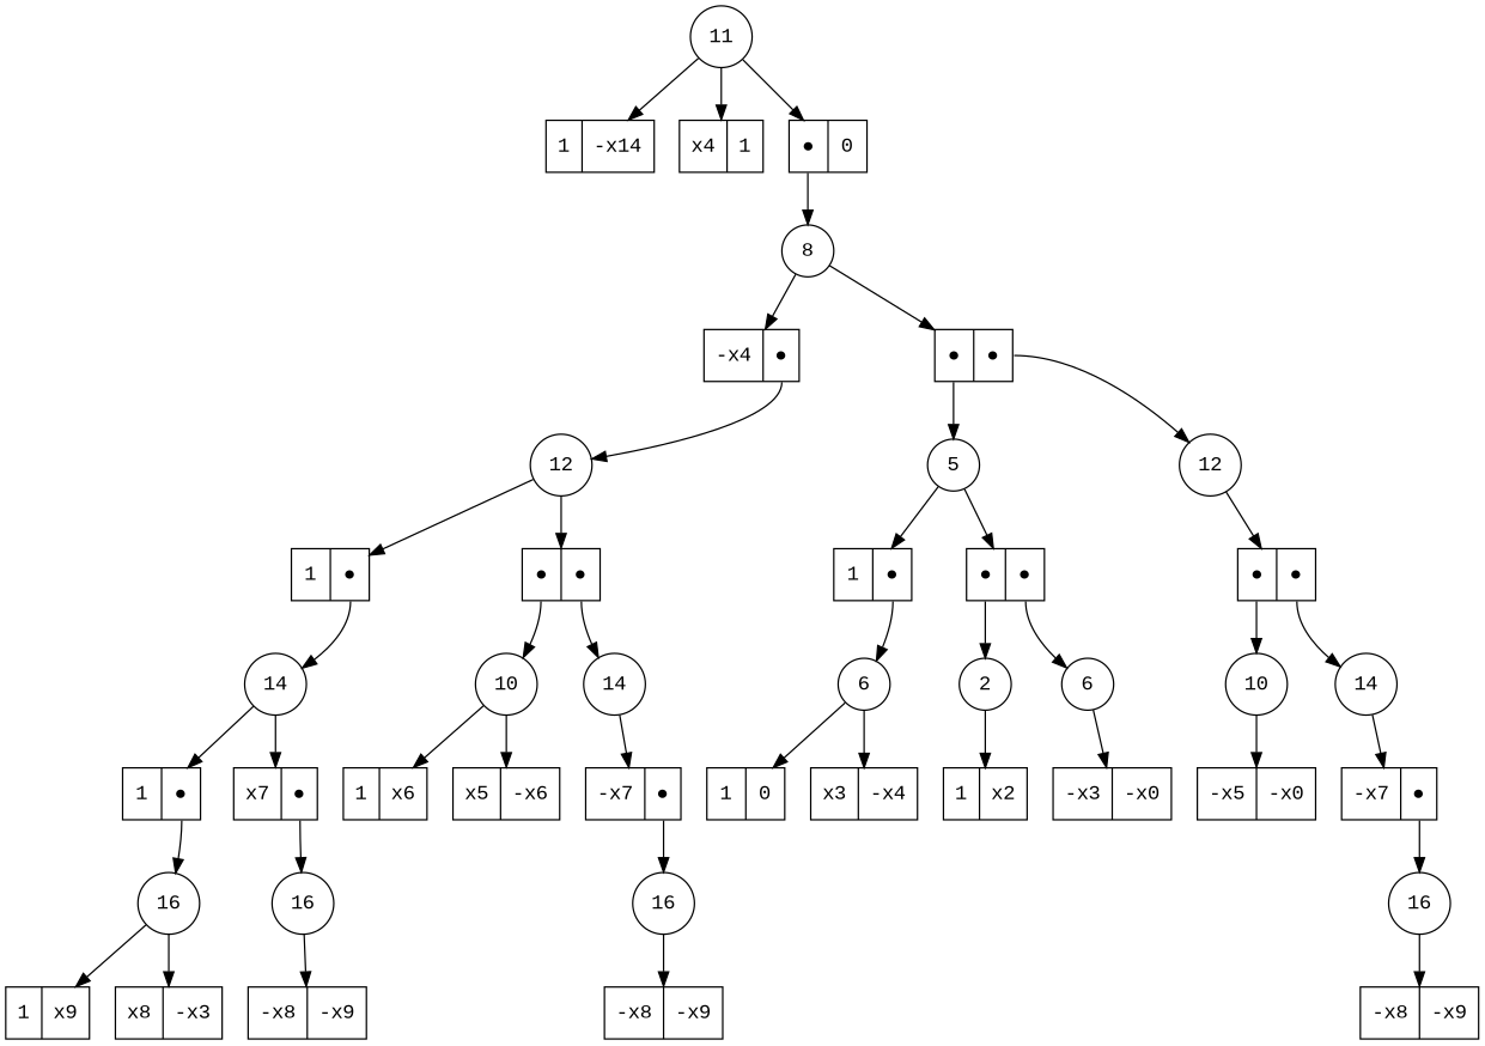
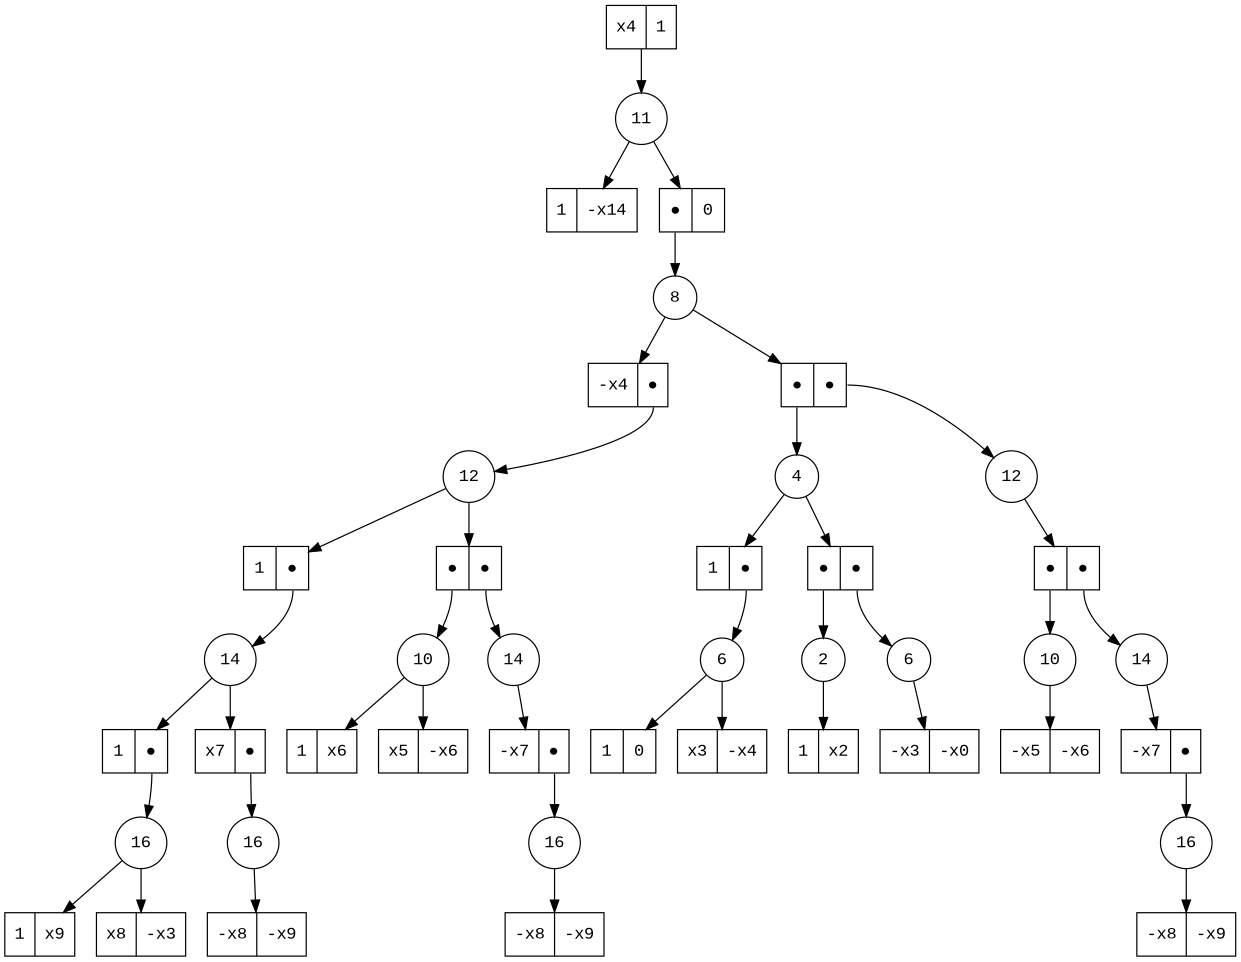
  digraph {
    fontname="Liberation Mono"
    node [fontname="Liberation Mono" shape=record]
    edge [fontname="Liberation Mono"]
    n1 [label=11 shape=circle]
    n2 [label="<f0> 1|<f1> -x14"]
    n3 [label="<f0> x4|<f1> 1"]
    n4 [label="<f0> ●|<f1> 0"]
    n5 [label=8 shape=circle]
    n6 [label="<f0> -x4|<f1> ●"]
    n7 [label="<f0> ●|<f1> ●"]
    n8 [label=12 shape=circle]
-   n9 [label=5 shape=circle]
+   n9 [label=4 shape=circle]
    n10 [label=12 shape=circle]
    n11 [label="<f0> 1|<f1> ●"]
    n12 [label="<f0> ●|<f1> ●"]
    n13 [label=14 shape=circle]
    n14 [label=10 shape=circle]
    n15 [label=14 shape=circle]
    n16 [label="<f0> 1|<f1> ●"]
    n17 [label="<f0> x7|<f1> ●"]
    n18 [label=16 shape=circle]
    n19 [label=16 shape=circle]
    n20 [label="<f0> 1|<f1> x9"]
    n21 [label="<f0> x8|<f1> -x3"]
    n22 [label="<f0> -x8|<f1> -x9"]
    n23 [label="<f0> 1|<f1> x6"]
    n24 [label="<f0> x5|<f1> -x6"]
    n25 [label="<f0> -x7|<f1> ●"]
    n26 [label=16 shape=circle]
    n27 [label="<f0> -x8|<f1> -x9"]
    n28 [label="<f0> 1|<f1> ●"]
    n29 [label="<f0> ●|<f1> ●"]
    n30 [label="<f0> ●|<f1> ●"]
    n31 [label=6 shape=circle]
    n32 [label=2 shape=circle]
    n33 [label=6 shape=circle]
    n34 [label="<f0> 1|<f1> 0"]
    n35 [label="<f0> x3|<f1> -x4"]
    n36 [label="<f0> 1|<f1> x2"]
    n37 [label="<f0> -x3|<f1> -x0"]
    n38 [label=10 shape=circle]
    n39 [label=14 shape=circle]
-   n40 [label="<f0> -x5|<f1> -x0"]
+   n40 [label="<f0> -x5|<f1> -x6"]
    n41 [label="<f0> -x7|<f1> ●"]
    n42 [label=16 shape=circle]
    n43 [label="<f0> -x8|<f1> -x9"]
    n1 -> n2
-   n1 -> n3
+   n3 -> n1
    n1 -> n4
    n4 -> n5 [tailport=f0]
    n5 -> n6
    n5 -> n7
    n6 -> n8 [tailport=f1]
    n7 -> n9 [tailport=f0]
    n7 -> n10 [tailport=f1]
    n8 -> n11
    n8 -> n12
    n9 -> n28
    n9 -> n29
    n10 -> n30
    n11 -> n13 [tailport=f1]
    n12 -> n14 [tailport=f0]
    n12 -> n15 [tailport=f1]
    n13 -> n16
    n13 -> n17
    n14 -> n23
    n14 -> n24
    n15 -> n25
    n16 -> n18 [tailport=f1]
    n17 -> n19 [tailport=f1]
    n18 -> n20
    n18 -> n21
    n19 -> n22
    n25 -> n26 [tailport=f1]
    n26 -> n27
    n28 -> n31 [tailport=f1]
    n29 -> n32 [tailport=f0]
    n29 -> n33 [tailport=f1]
    n30 -> n38 [tailport=f0]
    n30 -> n39 [tailport=f1]
    n31 -> n34
    n31 -> n35
    n32 -> n36
    n33 -> n37
    n38 -> n40
    n39 -> n41
    n41 -> n42 [tailport=f1]
    n42 -> n43
  }
